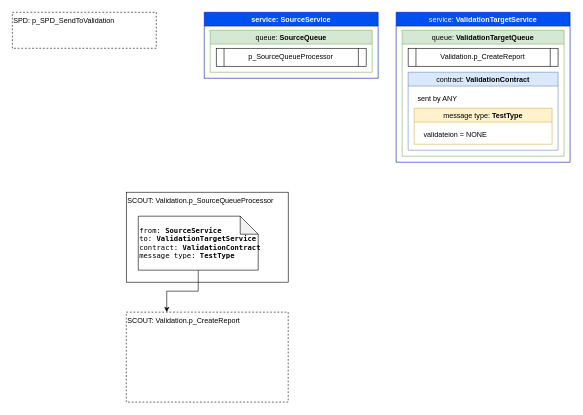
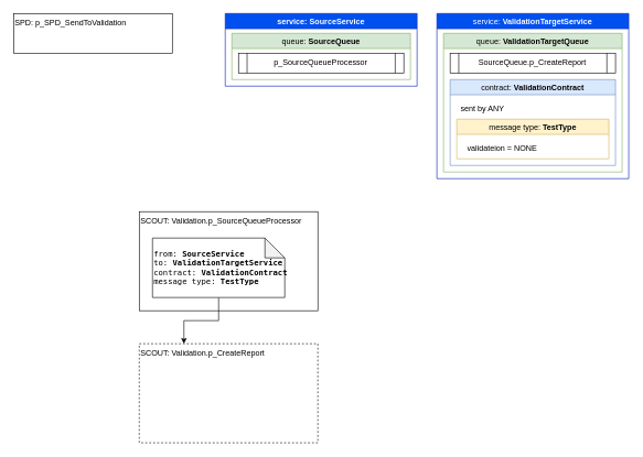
  <mxCell id="0" />
  <mxCell id="1" parent="0" />
- <mxCell id="2" value="SPD: p_SPD_SendToValidation" style="rounded=0;whiteSpace=wrap;html=1;align=left;verticalAlign=top;dashed=1;" parent="1" vertex="1"><mxGeometry x="20" y="20" width="240" height="60" as="geometry" /></mxCell>
+ <mxCell id="2" value="SPD: p_SPD_SendToValidation" style="rounded=0;whiteSpace=wrap;html=1;align=left;verticalAlign=top;" parent="1" vertex="1"><mxGeometry x="20" y="20" width="240" height="60" as="geometry" /></mxCell>
  <mxCell id="3" value="SCOUT: Validation.p_SourceQueueProcessor" style="rounded=0;whiteSpace=wrap;align=left;labelBorderColor=none;labelBackgroundColor=none;fontColor=default;labelPosition=center;verticalLabelPosition=middle;verticalAlign=top;horizontal=1;" parent="1" vertex="1"><mxGeometry x="210" y="320" width="270" height="150" as="geometry" /></mxCell>
  <mxCell id="4" style="edgeStyle=orthogonalEdgeStyle;rounded=0;orthogonalLoop=1;jettySize=auto;html=1;entryX=0.25;entryY=0;entryDx=0;entryDy=0;" parent="1" source="5" target="18" edge="1"><mxGeometry relative="1" as="geometry" /></mxCell>
  <mxCell id="5" value="&lt;pre&gt;from: &lt;b&gt;SourceService&lt;br&gt;&lt;/b&gt;to: &lt;b&gt;ValidationTargetService&lt;br&gt;&lt;/b&gt;contract: &lt;b&gt;ValidationContract&lt;br&gt;&lt;/b&gt;message type: &lt;b&gt;TestType&lt;/b&gt;&lt;/pre&gt;" style="shape=note;whiteSpace=wrap;html=1;backgroundOutline=1;darkOpacity=0.05;align=left;verticalAlign=middle;labelPosition=center;verticalLabelPosition=middle;" parent="1" vertex="1"><mxGeometry x="230" y="360" width="200" height="90" as="geometry" /></mxCell>
  <mxCell id="6" value="&lt;span style=&quot;font-weight: normal;&quot;&gt;service:&amp;nbsp;&lt;/span&gt;&lt;b style=&quot;text-align: left; background-color: initial; border-color: var(--border-color);&quot;&gt;ValidationTargetService&lt;/b&gt;" style="swimlane;whiteSpace=wrap;html=1;fillColor=#0050ef;fontColor=#ffffff;strokeColor=#001DBC;" parent="1" vertex="1"><mxGeometry x="660" y="20" width="290" height="250" as="geometry" /></mxCell>
  <mxCell id="7" value="&lt;span style=&quot;font-weight: 400;&quot;&gt;queue: &lt;/span&gt;ValidationTargetQueue" style="swimlane;whiteSpace=wrap;html=1;fillColor=#d5e8d4;strokeColor=#82b366;" parent="6" vertex="1"><mxGeometry x="10" y="30" width="270" height="210" as="geometry"><mxRectangle x="10" y="30" width="270" height="30" as="alternateBounds" /></mxGeometry></mxCell>
  <mxCell id="8" style="edgeStyle=orthogonalEdgeStyle;rounded=0;orthogonalLoop=1;jettySize=auto;html=1;exitX=0.5;exitY=1;exitDx=0;exitDy=0;" parent="7" edge="1"><mxGeometry relative="1" as="geometry"><mxPoint x="105" y="100" as="sourcePoint" /><mxPoint x="105" y="100" as="targetPoint" /></mxGeometry></mxCell>
  <mxCell id="9" value="&lt;span style=&quot;font-weight: normal;&quot;&gt;contract: &lt;/span&gt;ValidationContract" style="swimlane;whiteSpace=wrap;html=1;fillColor=#dae8fc;strokeColor=#6c8ebf;" parent="7" vertex="1"><mxGeometry x="10" y="70" width="250" height="130" as="geometry"><mxRectangle x="10" y="70" width="250" height="30" as="alternateBounds" /></mxGeometry></mxCell>
  <mxCell id="10" value="&lt;span style=&quot;font-weight: normal;&quot;&gt;message type: &lt;/span&gt;TestType" style="swimlane;whiteSpace=wrap;html=1;fillColor=#fff2cc;strokeColor=#d6b656;" parent="9" vertex="1"><mxGeometry x="10" y="60" width="230" height="60" as="geometry"><mxRectangle x="10" y="60" width="220" height="30" as="alternateBounds" /></mxGeometry></mxCell>
  <mxCell id="11" value="validateion = NONE" style="text;strokeColor=none;fillColor=none;align=left;verticalAlign=middle;spacingLeft=4;spacingRight=4;overflow=hidden;points=[[0,0.5],[1,0.5]];portConstraint=eastwest;rotatable=0;whiteSpace=wrap;html=1;" parent="10" vertex="1"><mxGeometry x="10" y="30" width="120" height="30" as="geometry" /></mxCell>
  <mxCell id="12" value="sent by ANY" style="text;strokeColor=none;fillColor=none;align=left;verticalAlign=middle;spacingLeft=4;spacingRight=4;overflow=hidden;points=[[0,0.5],[1,0.5]];portConstraint=eastwest;rotatable=0;whiteSpace=wrap;html=1;" parent="9" vertex="1"><mxGeometry x="10" y="30" width="80" height="30" as="geometry" /></mxCell>
- <mxCell id="13" value="Validation.p_CreateReport" style="shape=process;whiteSpace=wrap;html=1;backgroundOutline=1;size=0.053;" parent="7" vertex="1"><mxGeometry x="10" y="30" width="250" height="30" as="geometry" /></mxCell>
+ <mxCell id="13" value="SourceQueue.p_CreateReport" style="shape=process;whiteSpace=wrap;html=1;backgroundOutline=1;size=0.053;" parent="7" vertex="1"><mxGeometry x="10" y="30" width="250" height="30" as="geometry" /></mxCell>
  <mxCell id="14" value="service:&amp;nbsp;&lt;b style=&quot;border-color: var(--border-color); background-color: initial; text-align: left;&quot;&gt;SourceService&lt;/b&gt;" style="swimlane;whiteSpace=wrap;html=1;fillColor=#0050ef;fontColor=#ffffff;strokeColor=#001DBC;" parent="1" vertex="1"><mxGeometry x="340" y="20" width="290" height="110" as="geometry" /></mxCell>
  <mxCell id="15" value="&lt;span style=&quot;font-weight: 400;&quot;&gt;queue: &lt;/span&gt;SourceQueue" style="swimlane;whiteSpace=wrap;html=1;fillColor=#d5e8d4;strokeColor=#82b366;" parent="14" vertex="1"><mxGeometry x="10" y="30" width="270" height="70" as="geometry"><mxRectangle x="10" y="30" width="270" height="30" as="alternateBounds" /></mxGeometry></mxCell>
  <mxCell id="16" style="edgeStyle=orthogonalEdgeStyle;rounded=0;orthogonalLoop=1;jettySize=auto;html=1;exitX=0.5;exitY=1;exitDx=0;exitDy=0;" parent="15" edge="1"><mxGeometry relative="1" as="geometry"><mxPoint x="105" y="100" as="sourcePoint" /><mxPoint x="105" y="100" as="targetPoint" /></mxGeometry></mxCell>
  <mxCell id="17" value="p_SourceQueueProcessor" style="shape=process;whiteSpace=wrap;html=1;backgroundOutline=1;size=0.053;" parent="15" vertex="1"><mxGeometry x="10" y="30" width="250" height="30" as="geometry" /></mxCell>
  <mxCell id="18" value="SCOUT: Validation.p_CreateReport" style="rounded=0;whiteSpace=wrap;align=left;labelBorderColor=none;labelBackgroundColor=none;fontColor=default;labelPosition=center;verticalLabelPosition=middle;verticalAlign=top;horizontal=1;dashed=1;" parent="1" vertex="1"><mxGeometry x="210" y="520" width="270" height="150" as="geometry" /></mxCell>
